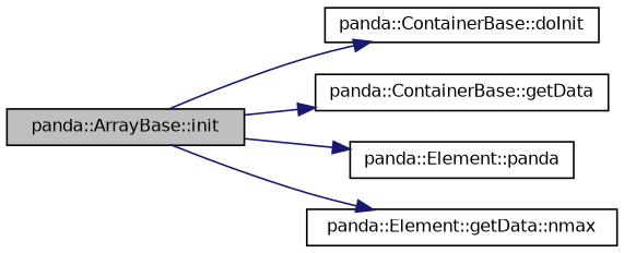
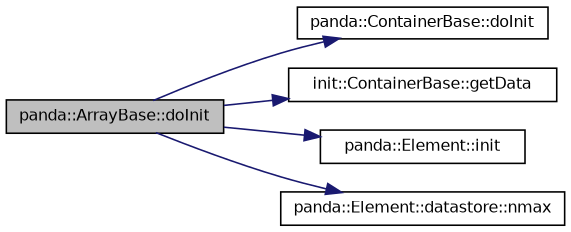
  digraph {
    rankdir=LR
    node [color=black fillcolor=white fontname=Helvetica fontsize=10 shape=record style=filled]
    edge [color=midnightblue fontname=Helvetica fontsize=10 labelfontname=Helvetica labelfontsize=10 style=solid]
-   n1 [fillcolor=grey75 fontcolor=black height=0.2 label="panda::ArrayBase::init" width=0.4]
+   n1 [fillcolor=grey75 fontcolor=black height=0.2 label="panda::ArrayBase::doInit" width=0.4]
    n2 [height=0.2 label="panda::ContainerBase::doInit" width=0.4]
-   n3 [height=0.2 label="panda::ContainerBase::getData" width=0.4]
-   n4 [height=0.2 label="panda::Element::panda" width=0.4]
-   n5 [height=0.2 label="panda::Element::getData::nmax" width=0.4]
+   n3 [height=0.2 label="init::ContainerBase::getData" width=0.4]
+   n4 [height=0.2 label="panda::Element::init" width=0.4]
+   n5 [height=0.2 label="panda::Element::datastore::nmax" width=0.4]
    n1 -> n2
    n1 -> n3
    n1 -> n4
    n1 -> n5
  }
